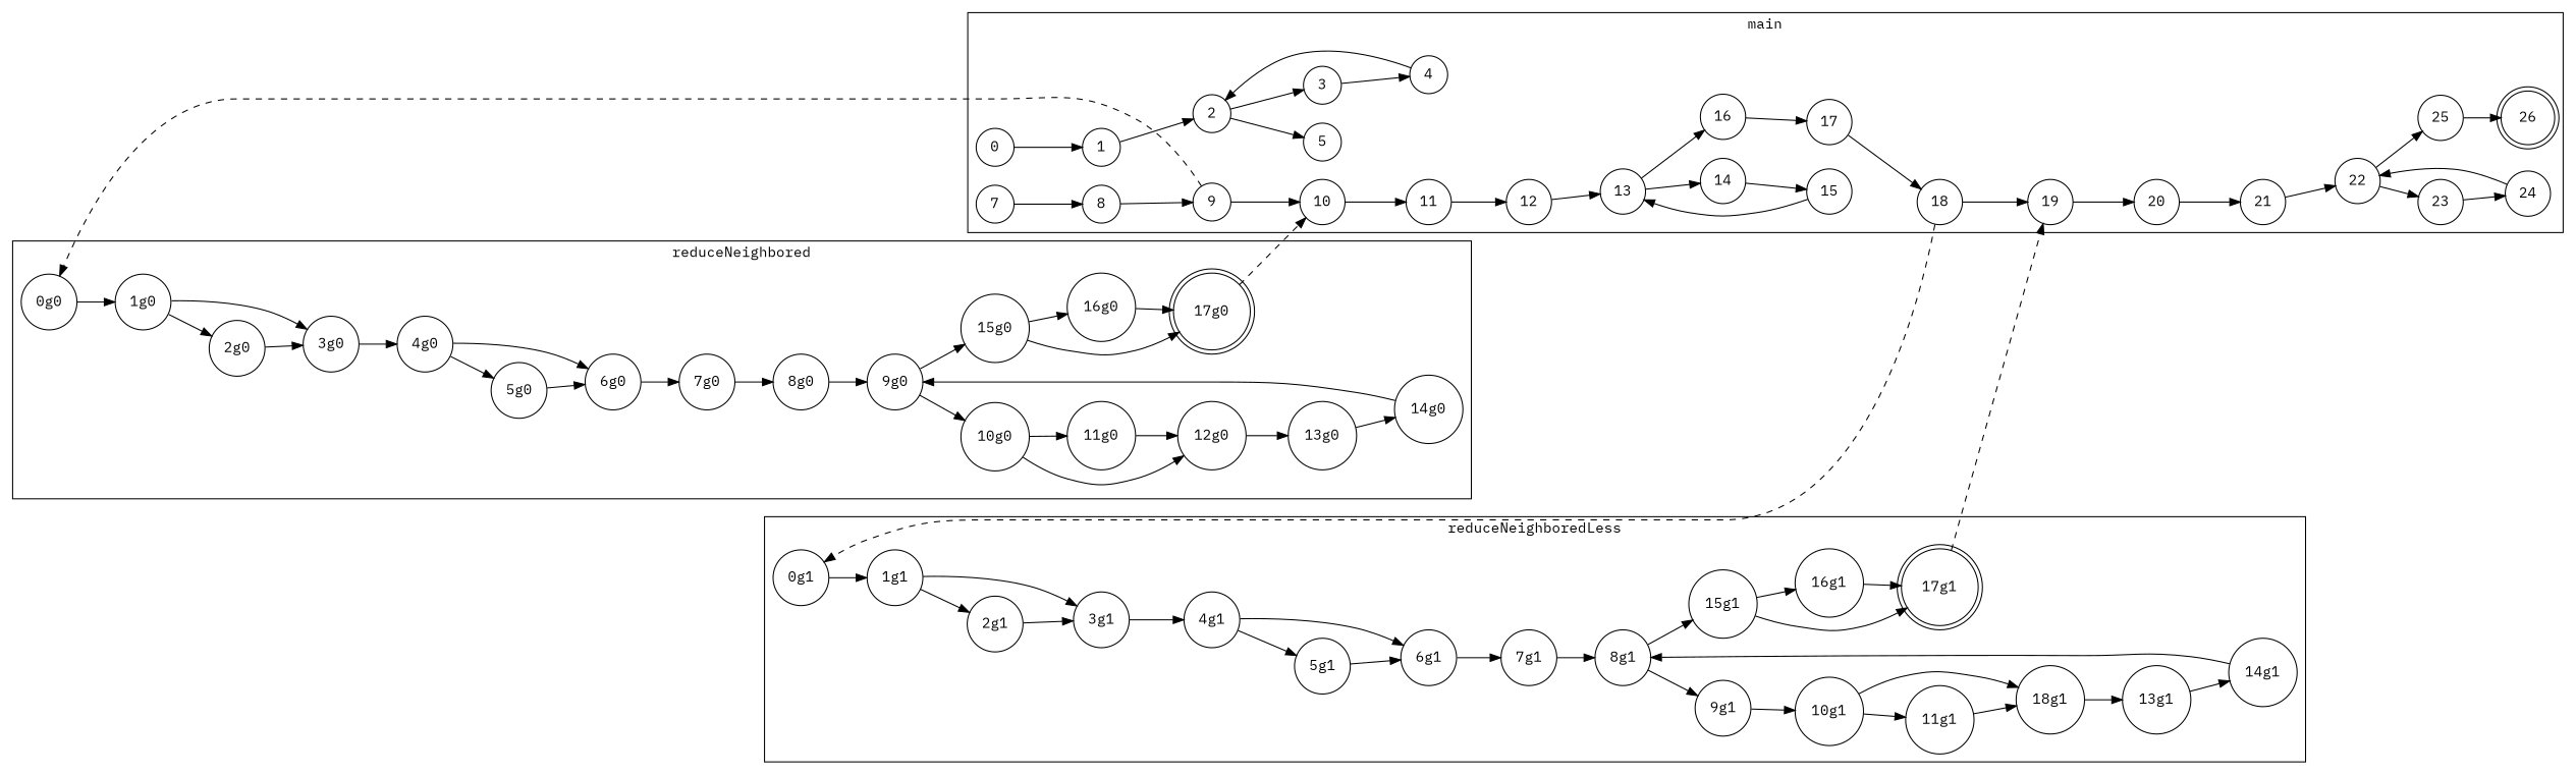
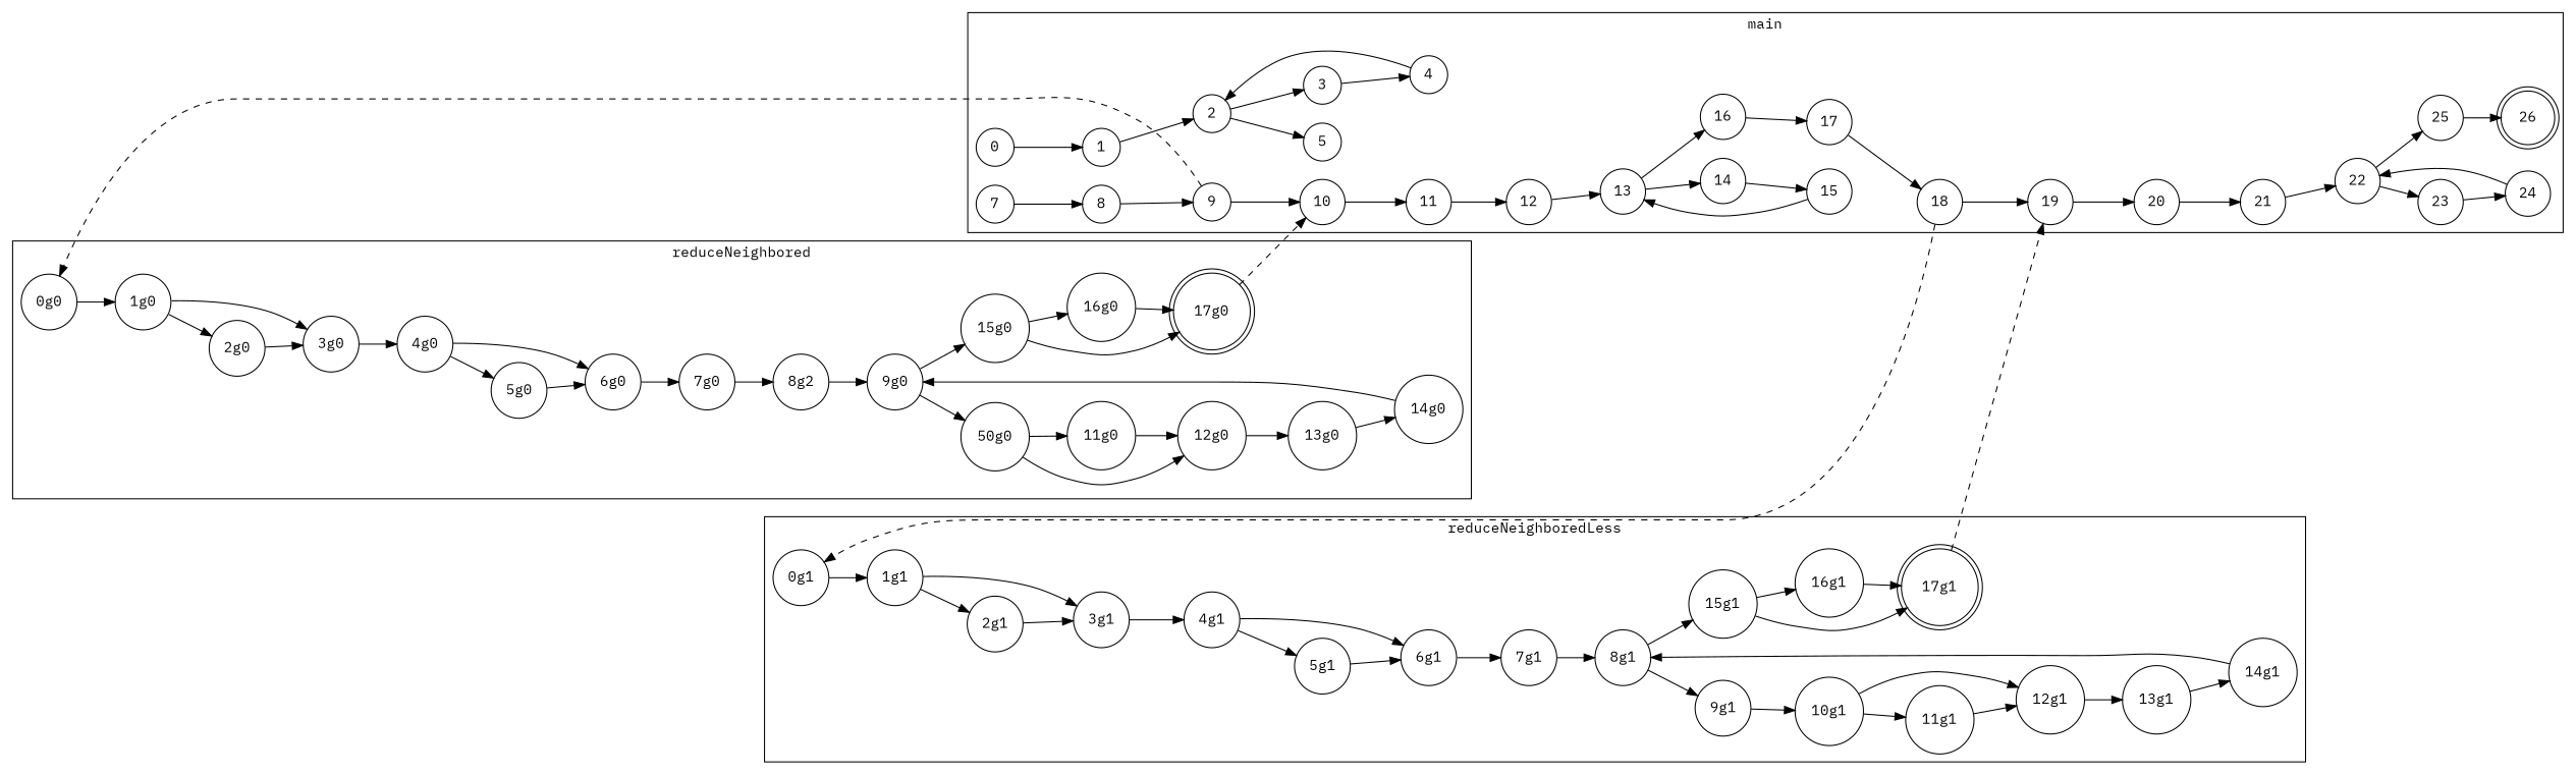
  digraph {
    fontname="IBM Plex Mono"
    rankdir=LR
    node [fontname="IBM Plex Mono" shape=circle]
    edge [fontname="IBM Plex Mono"]
    26 [shape=doublecircle]
    0
    1
    2
    3
    5
    4
    7
    8
    9
    10
    11
    12
    13
    14
    16
    15
    17
    18
    19
    20
    21
    22
    23
    25
    24
    "17g0" [shape=doublecircle]
    "0g0"
    "1g0"
    "2g0"
    "3g0"
    "4g0"
    "5g0"
    "6g0"
    "7g0"
-   "8g0"
+   "8g0" [label="8g2"]
    "9g0"
-   "10g0"
+   "10g0" [label="50g0"]
    "15g0"
    "11g0"
    "12g0"
    "13g0"
    "14g0"
    "16g0"
    "17g1" [shape=doublecircle]
    "0g1"
    "1g1"
    "2g1"
    "3g1"
    "4g1"
    "5g1"
    "6g1"
    "7g1"
    "8g1"
    "9g1"
    "15g1"
    "10g1"
    "11g1"
-   "12g1" [label="18g1"]
+   "12g1"
    "13g1"
    "14g1"
    "16g1"
    subgraph cluster_1 {
      color=black
      label=main
      26
      0
      1
      2
      3
      5
      4
      7
      8
      9
      10
      11
      12
      13
      14
      16
      15
      17
      18
      19
      20
      21
      22
      23
      25
      24
    }
    subgraph cluster_2 {
      color=black
      label=reduceNeighbored
      "17g0"
      "0g0"
      "1g0"
      "2g0"
      "3g0"
      "4g0"
      "5g0"
      "6g0"
      "7g0"
      "8g0"
      "9g0"
      "10g0"
      "15g0"
      "11g0"
      "12g0"
      "13g0"
      "14g0"
      "16g0"
    }
    subgraph cluster_3 {
      color=black
      label=reduceNeighboredLess
      "17g1"
      "0g1"
      "1g1"
      "2g1"
      "3g1"
      "4g1"
      "5g1"
      "6g1"
      "7g1"
      "8g1"
      "9g1"
      "15g1"
      "10g1"
      "11g1"
      "12g1"
      "13g1"
      "14g1"
      "16g1"
    }
    0 -> 1
    1 -> 2
    2 -> 3
    2 -> 5
    3 -> 4
    4 -> 2
    7 -> 8
    8 -> 9
    9 -> 10
    9 -> "0g0" [style=dashed]
    10 -> 11
    11 -> 12
    12 -> 13
    13 -> 14
    13 -> 16
    14 -> 15
    16 -> 17
    15 -> 13
    17 -> 18
    18 -> 19
    18 -> "0g1" [style=dashed]
    19 -> 20
    20 -> 21
    21 -> 22
    22 -> 23
    22 -> 25
    23 -> 24
    25 -> 26
    24 -> 22
    "17g0" -> 10 [style=dashed]
    "0g0" -> "1g0"
    "1g0" -> "2g0"
    "1g0" -> "3g0"
    "2g0" -> "3g0"
    "3g0" -> "4g0"
    "4g0" -> "5g0"
    "4g0" -> "6g0"
    "5g0" -> "6g0"
    "6g0" -> "7g0"
    "7g0" -> "8g0"
    "8g0" -> "9g0"
    "9g0" -> "10g0"
    "9g0" -> "15g0"
    "10g0" -> "11g0"
    "10g0" -> "12g0"
    "15g0" -> "17g0"
    "15g0" -> "16g0"
    "11g0" -> "12g0"
    "12g0" -> "13g0"
    "13g0" -> "14g0"
    "14g0" -> "9g0"
    "16g0" -> "17g0"
    "17g1" -> 19 [style=dashed]
    "0g1" -> "1g1"
    "1g1" -> "2g1"
    "1g1" -> "3g1"
    "2g1" -> "3g1"
    "3g1" -> "4g1"
    "4g1" -> "5g1"
    "4g1" -> "6g1"
    "5g1" -> "6g1"
    "6g1" -> "7g1"
    "7g1" -> "8g1"
    "8g1" -> "9g1"
    "8g1" -> "15g1"
    "9g1" -> "10g1"
    "15g1" -> "17g1"
    "15g1" -> "16g1"
    "10g1" -> "11g1"
    "10g1" -> "12g1"
    "11g1" -> "12g1"
    "12g1" -> "13g1"
    "13g1" -> "14g1"
    "14g1" -> "8g1"
    "16g1" -> "17g1"
  }
